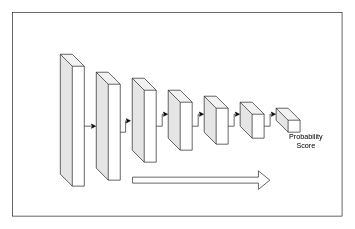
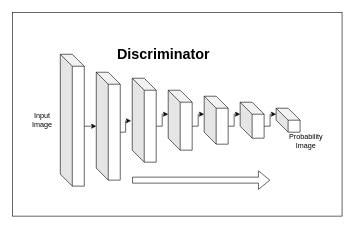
  <mxCell id="0" />
  <mxCell id="1" parent="0" />
  <mxCell id="2" style="edgeStyle=elbowEdgeStyle;rounded=0;orthogonalLoop=1;jettySize=auto;html=1;exitX=0;exitY=0;exitDx=40;exitDy=120;exitPerimeter=0;" edge="1" parent="1" source="3" target="5"><mxGeometry relative="1" as="geometry" /></mxCell>
  <mxCell id="3" value="" style="shape=cube;whiteSpace=wrap;html=1;boundedLbl=1;backgroundOutline=1;darkOpacity=0.05;darkOpacity2=0.1;" vertex="1" parent="1"><mxGeometry x="100" y="90" width="40" height="220" as="geometry" /></mxCell>
  <mxCell id="4" style="edgeStyle=elbowEdgeStyle;rounded=0;orthogonalLoop=1;jettySize=auto;html=1;exitX=0;exitY=0;exitDx=40;exitDy=100;exitPerimeter=0;entryX=-0.05;entryY=0.507;entryDx=0;entryDy=0;entryPerimeter=0;" edge="1" parent="1" source="5" target="7"><mxGeometry relative="1" as="geometry" /></mxCell>
  <mxCell id="5" value="" style="shape=cube;whiteSpace=wrap;html=1;boundedLbl=1;backgroundOutline=1;darkOpacity=0.05;darkOpacity2=0.1;" vertex="1" parent="1"><mxGeometry x="160" y="120" width="40" height="180" as="geometry" /></mxCell>
  <mxCell id="6" style="edgeStyle=elbowEdgeStyle;rounded=0;orthogonalLoop=1;jettySize=auto;html=1;exitX=0;exitY=0;exitDx=40;exitDy=80;exitPerimeter=0;entryX=0;entryY=0;entryDx=0;entryDy=40;entryPerimeter=0;" edge="1" parent="1" source="7" target="9"><mxGeometry relative="1" as="geometry" /></mxCell>
  <mxCell id="7" value="" style="shape=cube;whiteSpace=wrap;html=1;boundedLbl=1;backgroundOutline=1;darkOpacity=0.05;darkOpacity2=0.1;" vertex="1" parent="1"><mxGeometry x="220" y="130" width="40" height="140" as="geometry" /></mxCell>
  <mxCell id="8" style="edgeStyle=elbowEdgeStyle;rounded=0;orthogonalLoop=1;jettySize=auto;html=1;exitX=0;exitY=0;exitDx=40;exitDy=60;exitPerimeter=0;entryX=0;entryY=0;entryDx=0;entryDy=30;entryPerimeter=0;" edge="1" parent="1" source="9" target="13"><mxGeometry relative="1" as="geometry" /></mxCell>
  <mxCell id="9" value="" style="shape=cube;whiteSpace=wrap;html=1;boundedLbl=1;backgroundOutline=1;darkOpacity=0.05;darkOpacity2=0.1;" vertex="1" parent="1"><mxGeometry x="280" y="150" width="40" height="100" as="geometry" /></mxCell>
  <mxCell id="10" style="edgeStyle=elbowEdgeStyle;rounded=0;orthogonalLoop=1;jettySize=auto;html=1;exitX=0;exitY=0;exitDx=40;exitDy=40;exitPerimeter=0;entryX=0;entryY=0;entryDx=0;entryDy=10;entryPerimeter=0;" edge="1" parent="1" source="11" target="14"><mxGeometry relative="1" as="geometry" /></mxCell>
  <mxCell id="11" value="" style="shape=cube;whiteSpace=wrap;html=1;boundedLbl=1;backgroundOutline=1;darkOpacity=0.05;darkOpacity2=0.1;" vertex="1" parent="1"><mxGeometry x="400" y="170" width="40" height="60" as="geometry" /></mxCell>
  <mxCell id="12" style="edgeStyle=elbowEdgeStyle;rounded=0;orthogonalLoop=1;jettySize=auto;html=1;exitX=0;exitY=0;exitDx=40;exitDy=50;exitPerimeter=0;entryX=0;entryY=0;entryDx=0;entryDy=20;entryPerimeter=0;" edge="1" parent="1" source="13" target="11"><mxGeometry relative="1" as="geometry" /></mxCell>
  <mxCell id="13" value="" style="shape=cube;whiteSpace=wrap;html=1;boundedLbl=1;backgroundOutline=1;darkOpacity=0.05;darkOpacity2=0.1;" vertex="1" parent="1"><mxGeometry x="340" y="160" width="40" height="80" as="geometry" /></mxCell>
  <mxCell id="14" value="" style="shape=cube;whiteSpace=wrap;html=1;boundedLbl=1;backgroundOutline=1;darkOpacity=0.05;darkOpacity2=0.1;" vertex="1" parent="1"><mxGeometry x="460" y="180" width="40" height="40" as="geometry" /></mxCell>
- <mxCell id="16" value="Probability Score" style="text;html=1;strokeColor=none;fillColor=none;align=center;verticalAlign=middle;whiteSpace=wrap;rounded=0;" vertex="1" parent="1"><mxGeometry x="480" y="220" width="60" height="30" as="geometry" /></mxCell>
+ <mxCell id="15" value="Input Image" style="text;html=1;strokeColor=none;fillColor=none;align=center;verticalAlign=middle;whiteSpace=wrap;rounded=0;" vertex="1" parent="1"><mxGeometry x="40" y="185" width="60" height="30" as="geometry" /></mxCell>
+ <mxCell id="16" value="Probability Image" style="text;html=1;strokeColor=none;fillColor=none;align=center;verticalAlign=middle;whiteSpace=wrap;rounded=0;" vertex="1" parent="1"><mxGeometry x="480" y="220" width="60" height="30" as="geometry" /></mxCell>
+ <mxCell id="17" value="&lt;h1&gt;Discriminator&lt;/h1&gt;&lt;p&gt;&lt;br&gt;&lt;/p&gt;" style="text;html=1;strokeColor=none;fillColor=none;spacing=5;spacingTop=-20;whiteSpace=wrap;overflow=hidden;rounded=0;" vertex="1" parent="1"><mxGeometry x="190" y="70" width="170" height="50" as="geometry" /></mxCell>
  <mxCell id="18" value="" style="shape=flexArrow;endArrow=classic;html=1;rounded=0;" edge="1" parent="1"><mxGeometry width="50" height="50" relative="1" as="geometry"><mxPoint x="220" y="300" as="sourcePoint" /><mxPoint x="450" y="300" as="targetPoint" /></mxGeometry></mxCell>
  <mxCell id="19" value="" style="rounded=0;whiteSpace=wrap;html=1;fillColor=none;" vertex="1" parent="1"><mxGeometry x="20" y="20" width="550" height="340" as="geometry" /></mxCell>
